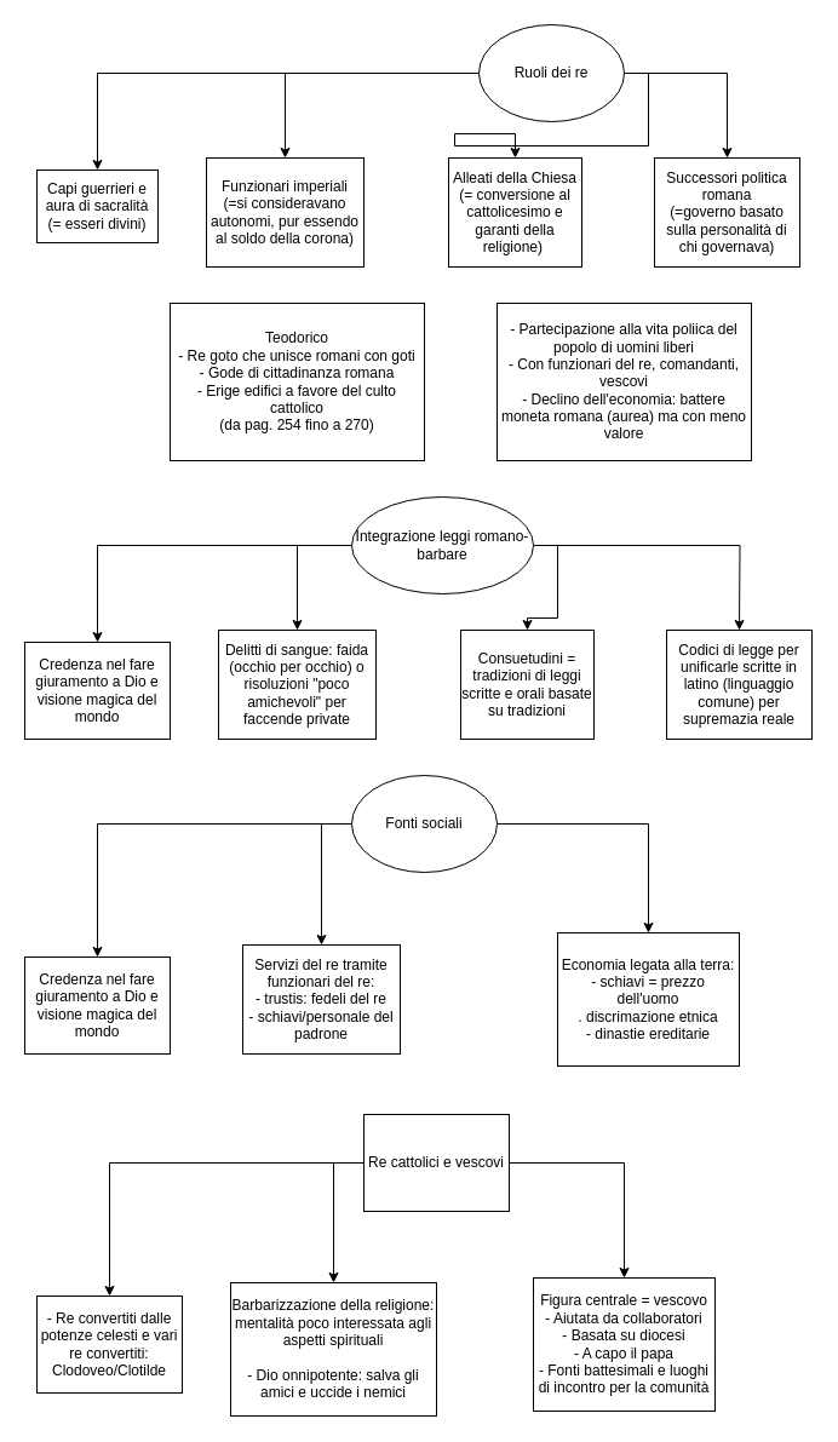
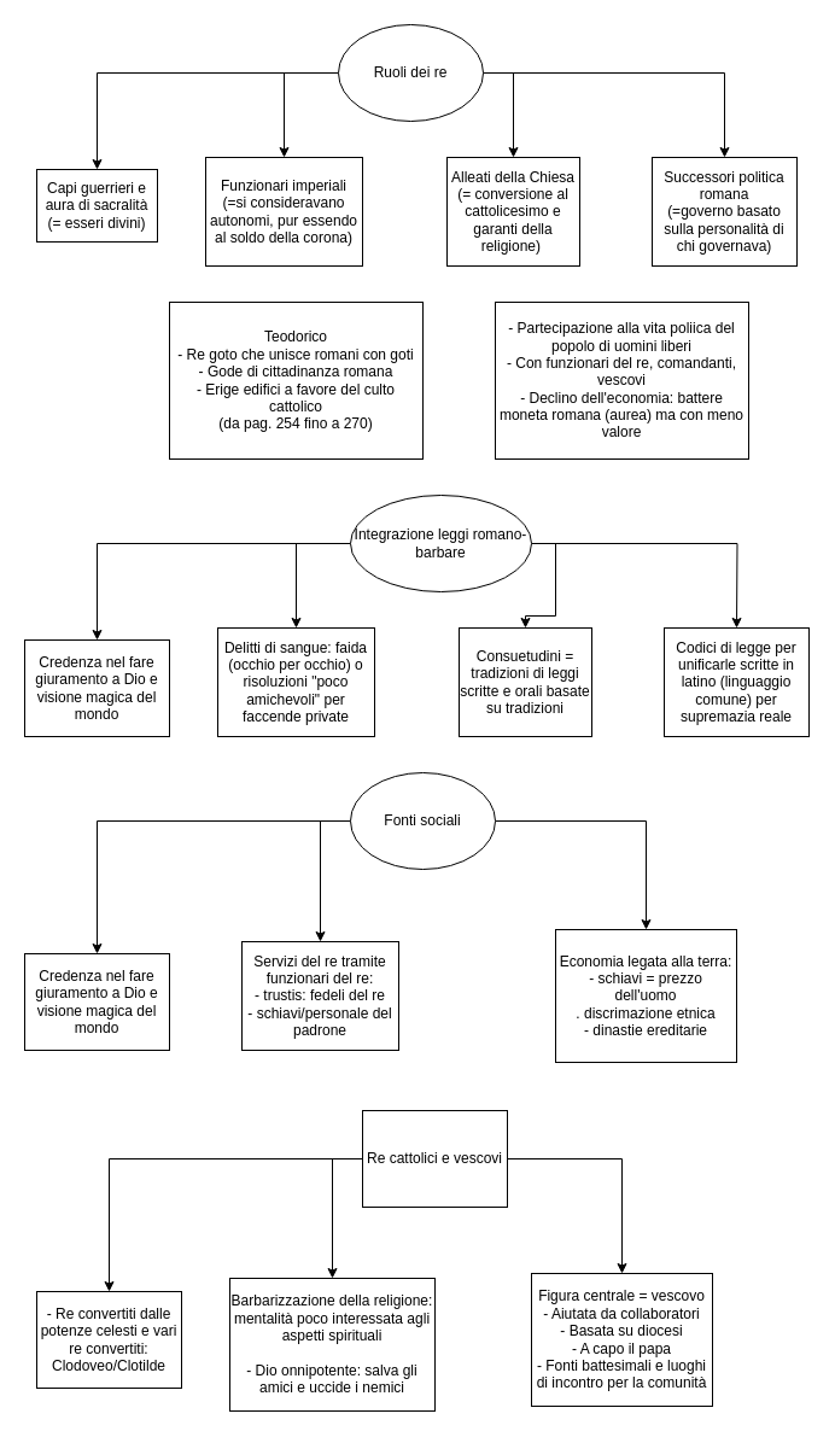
  <mxCell id="0" />
  <mxCell id="1" parent="0" />
  <mxCell id="2" style="edgeStyle=orthogonalEdgeStyle;rounded=0;orthogonalLoop=1;jettySize=auto;html=1;exitX=0;exitY=0.5;exitDx=0;exitDy=0;" parent="1" source="6" target="7" edge="1"><mxGeometry relative="1" as="geometry" /></mxCell>
  <mxCell id="3" style="edgeStyle=orthogonalEdgeStyle;rounded=0;orthogonalLoop=1;jettySize=auto;html=1;exitX=0;exitY=0.5;exitDx=0;exitDy=0;" parent="1" source="6" target="8" edge="1"><mxGeometry relative="1" as="geometry" /></mxCell>
  <mxCell id="4" style="edgeStyle=orthogonalEdgeStyle;rounded=0;orthogonalLoop=1;jettySize=auto;html=1;exitX=1;exitY=0.5;exitDx=0;exitDy=0;" parent="1" source="6" target="10" edge="1"><mxGeometry relative="1" as="geometry" /></mxCell>
  <mxCell id="5" style="edgeStyle=orthogonalEdgeStyle;rounded=0;orthogonalLoop=1;jettySize=auto;html=1;exitX=1;exitY=0.5;exitDx=0;exitDy=0;" parent="1" source="6" target="9" edge="1"><mxGeometry relative="1" as="geometry" /></mxCell>
- <mxCell id="6" value="Ruoli dei re" style="ellipse;whiteSpace=wrap;html=1;" parent="1" vertex="1"><mxGeometry x="395" y="20" width="120" height="80" as="geometry" /></mxCell>
+ <mxCell id="6" value="Ruoli dei re" style="ellipse;whiteSpace=wrap;html=1;" parent="1" vertex="1"><mxGeometry x="280" y="20" width="120" height="80" as="geometry" /></mxCell>
  <mxCell id="7" value="Capi guerrieri e aura di sacralità (= esseri divini)" style="rounded=0;whiteSpace=wrap;html=1;" parent="1" vertex="1"><mxGeometry x="30" y="140" width="100" height="60" as="geometry" /></mxCell>
  <mxCell id="8" value="Funzionari imperiali &lt;br&gt;(=si consideravano autonomi, pur essendo al soldo della corona)" style="rounded=0;whiteSpace=wrap;html=1;" parent="1" vertex="1"><mxGeometry x="170" y="130" width="130" height="90" as="geometry" /></mxCell>
  <mxCell id="9" value="Alleati della Chiesa&lt;br&gt;(= conversione al cattolicesimo e garanti della religione)&amp;nbsp;" style="rounded=0;whiteSpace=wrap;html=1;" parent="1" vertex="1"><mxGeometry x="370" y="130" width="110" height="90" as="geometry" /></mxCell>
  <mxCell id="10" value="Successori politica romana &lt;br&gt;(=governo basato sulla personalità di chi governava)" style="rounded=0;whiteSpace=wrap;html=1;" parent="1" vertex="1"><mxGeometry x="540" y="130" width="120" height="90" as="geometry" /></mxCell>
  <mxCell id="11" value="Teodorico&lt;br&gt;- Re goto che unisce romani con goti&lt;br&gt;- Gode di cittadinanza romana&lt;br&gt;- Erige edifici a favore del culto cattolico&lt;br&gt;(da pag. 254 fino a 270)" style="rounded=0;whiteSpace=wrap;html=1;" parent="1" vertex="1"><mxGeometry x="140" y="250" width="210" height="130" as="geometry" /></mxCell>
  <mxCell id="12" value="- Partecipazione alla vita poliica del popolo di uomini liberi&lt;br&gt;- Con funzionari del re, comandanti, vescovi&lt;br&gt;- Declino dell'economia: battere moneta romana (aurea) ma con meno valore" style="rounded=0;whiteSpace=wrap;html=1;" vertex="1" parent="1"><mxGeometry x="410" y="250" width="210" height="130" as="geometry" /></mxCell>
  <mxCell id="13" style="edgeStyle=orthogonalEdgeStyle;rounded=0;orthogonalLoop=1;jettySize=auto;html=1;exitX=0;exitY=0.5;exitDx=0;exitDy=0;" edge="1" parent="1" source="17" target="18"><mxGeometry relative="1" as="geometry" /></mxCell>
  <mxCell id="14" style="edgeStyle=orthogonalEdgeStyle;rounded=0;orthogonalLoop=1;jettySize=auto;html=1;exitX=0;exitY=0.5;exitDx=0;exitDy=0;" edge="1" parent="1" source="17" target="19"><mxGeometry relative="1" as="geometry" /></mxCell>
  <mxCell id="15" style="edgeStyle=orthogonalEdgeStyle;rounded=0;orthogonalLoop=1;jettySize=auto;html=1;exitX=1;exitY=0.5;exitDx=0;exitDy=0;" edge="1" parent="1" source="17"><mxGeometry relative="1" as="geometry"><mxPoint x="610" y="520" as="targetPoint" /></mxGeometry></mxCell>
  <mxCell id="16" style="edgeStyle=orthogonalEdgeStyle;rounded=0;orthogonalLoop=1;jettySize=auto;html=1;exitX=1;exitY=0.5;exitDx=0;exitDy=0;" edge="1" parent="1" source="17" target="20"><mxGeometry relative="1" as="geometry" /></mxCell>
  <mxCell id="17" value="Integrazione leggi romano-barbare" style="ellipse;whiteSpace=wrap;html=1;" vertex="1" parent="1"><mxGeometry x="290" y="410" width="150" height="80" as="geometry" /></mxCell>
  <mxCell id="18" value="Credenza nel fare giuramento a Dio e visione magica del mondo" style="rounded=0;whiteSpace=wrap;html=1;" vertex="1" parent="1"><mxGeometry x="20" y="530" width="120" height="80" as="geometry" /></mxCell>
  <mxCell id="19" value="Delitti di sangue: faida (occhio per occhio) o risoluzioni &quot;poco amichevoli&quot; per faccende private" style="rounded=0;whiteSpace=wrap;html=1;" vertex="1" parent="1"><mxGeometry x="180" y="520" width="130" height="90" as="geometry" /></mxCell>
  <mxCell id="20" value="Consuetudini = tradizioni di leggi scritte e orali basate su tradizioni" style="rounded=0;whiteSpace=wrap;html=1;" vertex="1" parent="1"><mxGeometry x="380" y="520" width="110" height="90" as="geometry" /></mxCell>
  <mxCell id="21" value="Codici di legge per unificarle scritte in latino (linguaggio comune) per supremazia reale" style="rounded=0;whiteSpace=wrap;html=1;" vertex="1" parent="1"><mxGeometry x="550" y="520" width="120" height="90" as="geometry" /></mxCell>
  <mxCell id="22" style="edgeStyle=orthogonalEdgeStyle;rounded=0;orthogonalLoop=1;jettySize=auto;html=1;exitX=0;exitY=0.5;exitDx=0;exitDy=0;" edge="1" parent="1" source="25" target="26"><mxGeometry relative="1" as="geometry" /></mxCell>
  <mxCell id="23" style="edgeStyle=orthogonalEdgeStyle;rounded=0;orthogonalLoop=1;jettySize=auto;html=1;exitX=0;exitY=0.5;exitDx=0;exitDy=0;" edge="1" parent="1" source="25" target="27"><mxGeometry relative="1" as="geometry" /></mxCell>
  <mxCell id="24" style="edgeStyle=orthogonalEdgeStyle;rounded=0;orthogonalLoop=1;jettySize=auto;html=1;exitX=1;exitY=0.5;exitDx=0;exitDy=0;" edge="1" parent="1" source="25" target="28"><mxGeometry relative="1" as="geometry" /></mxCell>
  <mxCell id="25" value="Fonti sociali" style="ellipse;whiteSpace=wrap;html=1;" vertex="1" parent="1"><mxGeometry x="290" y="640" width="120" height="80" as="geometry" /></mxCell>
  <mxCell id="26" value="Credenza nel fare giuramento a Dio e visione magica del mondo" style="rounded=0;whiteSpace=wrap;html=1;" vertex="1" parent="1"><mxGeometry x="20" y="790" width="120" height="80" as="geometry" /></mxCell>
  <mxCell id="27" value="Servizi del re tramite funzionari del re:&lt;br&gt;- trustis: fedeli del re&lt;br&gt;- schiavi/personale del padrone" style="rounded=0;whiteSpace=wrap;html=1;" vertex="1" parent="1"><mxGeometry x="200" y="780" width="130" height="90" as="geometry" /></mxCell>
  <mxCell id="28" value="Economia legata alla terra:&lt;br&gt;- schiavi = prezzo dell'uomo&lt;br&gt;. discrimazione etnica&lt;br&gt;- dinastie ereditarie" style="rounded=0;whiteSpace=wrap;html=1;" vertex="1" parent="1"><mxGeometry x="460" y="770" width="150" height="110" as="geometry" /></mxCell>
  <mxCell id="29" style="edgeStyle=orthogonalEdgeStyle;rounded=0;orthogonalLoop=1;jettySize=auto;html=1;exitX=0;exitY=0.5;exitDx=0;exitDy=0;" edge="1" parent="1" source="32" target="33"><mxGeometry relative="1" as="geometry" /></mxCell>
  <mxCell id="30" style="edgeStyle=orthogonalEdgeStyle;rounded=0;orthogonalLoop=1;jettySize=auto;html=1;exitX=0;exitY=0.5;exitDx=0;exitDy=0;" edge="1" parent="1" source="32" target="34"><mxGeometry relative="1" as="geometry" /></mxCell>
  <mxCell id="31" style="edgeStyle=orthogonalEdgeStyle;rounded=0;orthogonalLoop=1;jettySize=auto;html=1;exitX=1;exitY=0.5;exitDx=0;exitDy=0;" edge="1" parent="1" source="32" target="35"><mxGeometry relative="1" as="geometry" /></mxCell>
  <mxCell id="32" value="Re cattolici e vescovi" style="whiteSpace=wrap;html=1;rounded=0;" vertex="1" parent="1"><mxGeometry x="300" y="920" width="120" height="80" as="geometry" /></mxCell>
  <mxCell id="33" value="- Re convertiti dalle potenze celesti e vari re convertiti: Clodoveo/Clotilde" style="rounded=0;whiteSpace=wrap;html=1;" vertex="1" parent="1"><mxGeometry x="30" y="1070" width="120" height="80" as="geometry" /></mxCell>
  <mxCell id="34" value="Barbarizzazione della religione: mentalità poco interessata agli aspetti spirituali&lt;br&gt;&lt;br&gt;- Dio onnipotente: salva gli amici e uccide i nemici" style="rounded=0;whiteSpace=wrap;html=1;" vertex="1" parent="1"><mxGeometry x="190" y="1059" width="170" height="110" as="geometry" /></mxCell>
  <mxCell id="35" value="Figura centrale = vescovo&lt;br&gt;- Aiutata da collaboratori&lt;br&gt;- Basata su diocesi&lt;br&gt;- A capo il papa&lt;br&gt;- Fonti battesimali e luoghi di incontro per la comunità" style="rounded=0;whiteSpace=wrap;html=1;" vertex="1" parent="1"><mxGeometry x="440" y="1055" width="150" height="110" as="geometry" /></mxCell>
